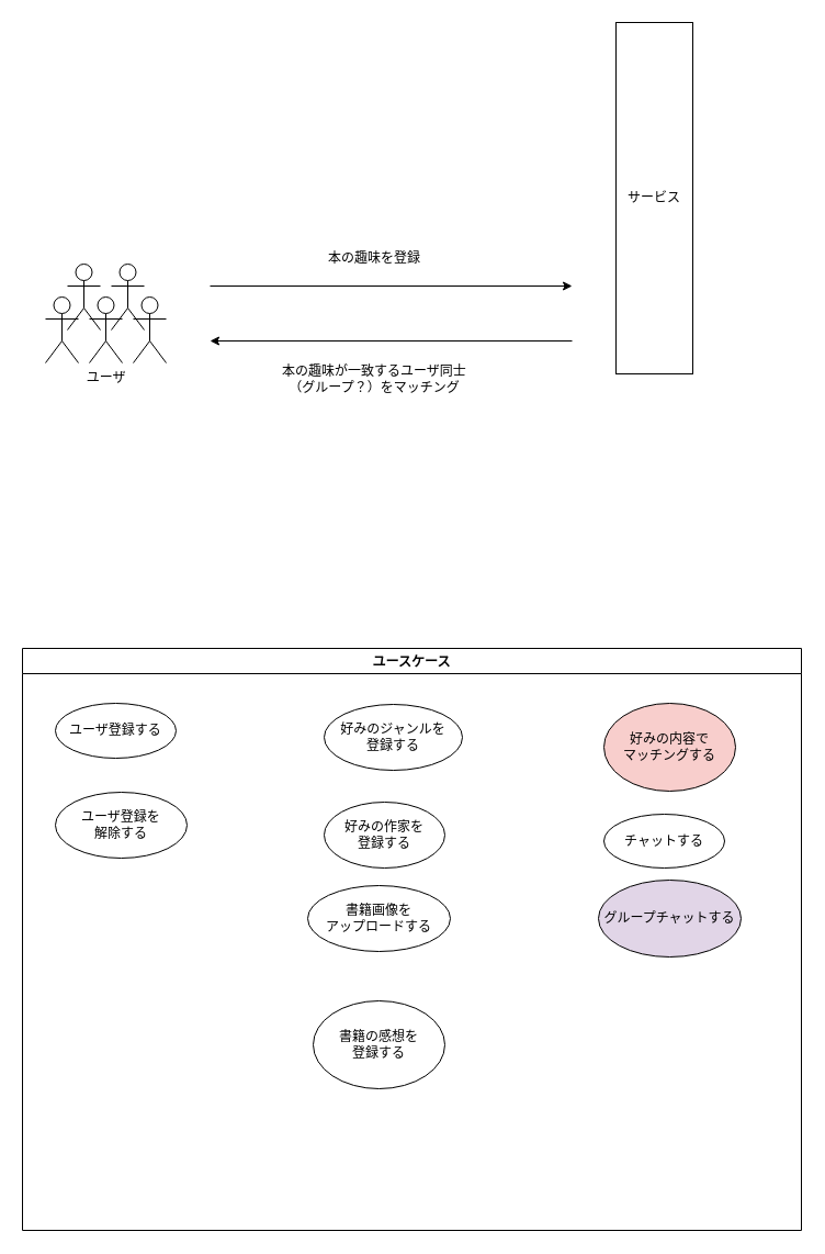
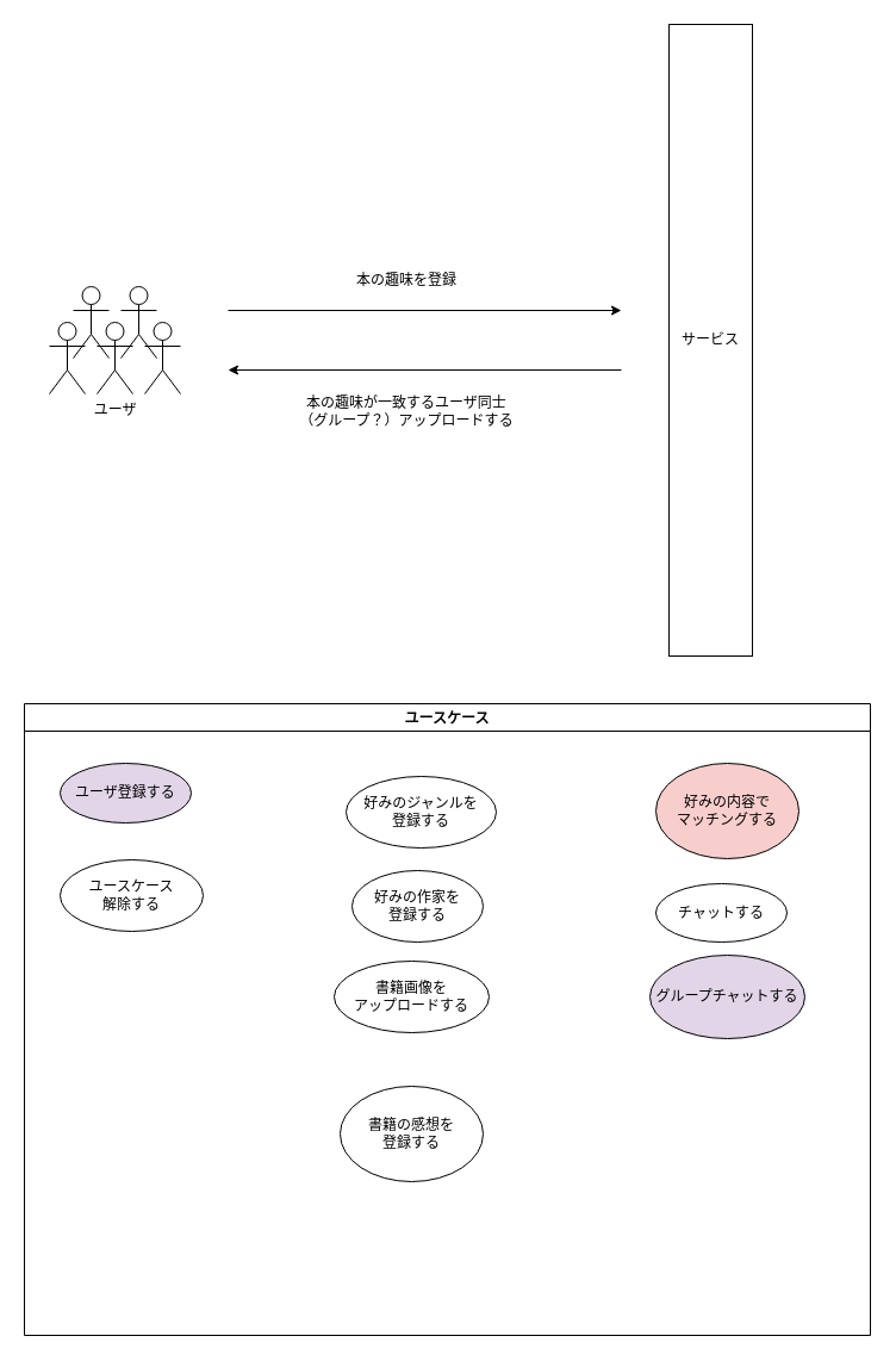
  <mxCell id="0" />
  <mxCell id="1" parent="0" />
- <mxCell id="2" value="サービス" style="rounded=0;whiteSpace=wrap;html=1;" parent="1" vertex="1"><mxGeometry x="561" y="20" width="70" height="320" as="geometry" /></mxCell>
+ <mxCell id="2" value="サービス" style="rounded=0;whiteSpace=wrap;html=1;" parent="1" vertex="1"><mxGeometry x="561" y="20" width="70" height="530" as="geometry" /></mxCell>
  <mxCell id="3" value="" style="group" parent="1" vertex="1" connectable="0"><mxGeometry x="41" y="240" width="110" height="90" as="geometry" /></mxCell>
  <mxCell id="4" value="" style="group" parent="3" vertex="1" connectable="0"><mxGeometry width="110" height="90" as="geometry" /></mxCell>
  <mxCell id="5" value="ユーザ" style="shape=umlActor;verticalLabelPosition=bottom;verticalAlign=top;html=1;outlineConnect=0;" parent="4" vertex="1"><mxGeometry x="40" y="30" width="30" height="60" as="geometry" /></mxCell>
  <mxCell id="6" value="" style="shape=umlActor;verticalLabelPosition=bottom;verticalAlign=top;html=1;outlineConnect=0;" parent="4" vertex="1"><mxGeometry x="60" width="30" height="60" as="geometry" /></mxCell>
  <mxCell id="7" value="" style="shape=umlActor;verticalLabelPosition=bottom;verticalAlign=top;html=1;outlineConnect=0;" parent="4" vertex="1"><mxGeometry x="20" width="30" height="60" as="geometry" /></mxCell>
  <mxCell id="8" value="" style="shape=umlActor;verticalLabelPosition=bottom;verticalAlign=top;html=1;outlineConnect=0;" parent="4" vertex="1"><mxGeometry y="30" width="30" height="60" as="geometry" /></mxCell>
  <mxCell id="9" value="" style="shape=umlActor;verticalLabelPosition=bottom;verticalAlign=top;html=1;outlineConnect=0;" parent="4" vertex="1"><mxGeometry x="80" y="30" width="30" height="60" as="geometry" /></mxCell>
  <mxCell id="10" value="" style="endArrow=classic;html=1;" parent="1" edge="1"><mxGeometry width="50" height="50" relative="1" as="geometry"><mxPoint x="191" y="260" as="sourcePoint" /><mxPoint x="521" y="260" as="targetPoint" /></mxGeometry></mxCell>
  <mxCell id="11" value="本の趣味を登録" style="text;html=1;strokeColor=none;fillColor=none;align=center;verticalAlign=middle;whiteSpace=wrap;rounded=0;" parent="1" vertex="1"><mxGeometry x="271" y="220" width="140" height="30" as="geometry" /></mxCell>
  <mxCell id="12" value="" style="endArrow=classic;html=1;" parent="1" edge="1"><mxGeometry width="50" height="50" relative="1" as="geometry"><mxPoint x="521" y="310" as="sourcePoint" /><mxPoint x="191" y="310" as="targetPoint" /></mxGeometry></mxCell>
- <mxCell id="13" value="本の趣味が一致するユーザ同士（グループ？）をマッチング" style="text;html=1;strokeColor=none;fillColor=none;align=center;verticalAlign=middle;whiteSpace=wrap;rounded=0;" parent="1" vertex="1"><mxGeometry x="246" y="320" width="190" height="50" as="geometry" /></mxCell>
+ <mxCell id="13" value="本の趣味が一致するユーザ同士（グループ？）アップロードする" style="text;html=1;strokeColor=none;fillColor=none;align=center;verticalAlign=middle;whiteSpace=wrap;rounded=0;" parent="1" vertex="1"><mxGeometry x="246" y="320" width="190" height="50" as="geometry" /></mxCell>
  <mxCell id="14" value="ユースケース" style="swimlane;" vertex="1" parent="1"><mxGeometry x="20" y="590" width="710" height="530" as="geometry"><mxRectangle x="90" y="580" width="100" height="23" as="alternateBounds" /></mxGeometry></mxCell>
- <mxCell id="15" value="ユーザ登録する" style="ellipse;whiteSpace=wrap;html=1;" vertex="1" parent="14"><mxGeometry x="30" y="50" width="110" height="50" as="geometry" /></mxCell>
- <mxCell id="16" value="ユーザ登録を&lt;br&gt;解除する" style="ellipse;whiteSpace=wrap;html=1;" vertex="1" parent="14"><mxGeometry x="30" y="131" width="120" height="60" as="geometry" /></mxCell>
+ <mxCell id="15" value="ユーザ登録する" style="ellipse;whiteSpace=wrap;html=1;fillColor=#e1d5e7;" vertex="1" parent="14"><mxGeometry x="30" y="50" width="110" height="50" as="geometry" /></mxCell>
+ <mxCell id="16" value="ユースケース&lt;br&gt;解除する" style="ellipse;whiteSpace=wrap;html=1;" vertex="1" parent="14"><mxGeometry x="30" y="131" width="120" height="60" as="geometry" /></mxCell>
  <mxCell id="17" value="書籍画像を&lt;br&gt;アップロードする" style="ellipse;whiteSpace=wrap;html=1;" vertex="1" parent="14"><mxGeometry x="260" y="216" width="130" height="60" as="geometry" /></mxCell>
- <mxCell id="18" value="好みのジャンルを&lt;br&gt;登録する" style="ellipse;whiteSpace=wrap;html=1;" vertex="1" parent="14"><mxGeometry x="275" y="51" width="126" height="60" as="geometry" /></mxCell>
+ <mxCell id="18" value="好みのジャンルを&lt;br&gt;登録する" style="ellipse;whiteSpace=wrap;html=1;" vertex="1" parent="14"><mxGeometry x="270" y="61" width="126" height="60" as="geometry" /></mxCell>
  <mxCell id="19" value="好みの作家を&lt;br&gt;登録する" style="ellipse;whiteSpace=wrap;html=1;" vertex="1" parent="14"><mxGeometry x="275" y="140" width="110" height="60" as="geometry" /></mxCell>
  <mxCell id="20" value="書籍の感想を&lt;br&gt;登録する" style="ellipse;whiteSpace=wrap;html=1;" vertex="1" parent="14"><mxGeometry x="265" y="321" width="120" height="80" as="geometry" /></mxCell>
  <mxCell id="21" value="チャットする" style="ellipse;whiteSpace=wrap;html=1;" vertex="1" parent="14"><mxGeometry x="530" y="151" width="110" height="49" as="geometry" /></mxCell>
  <mxCell id="22" value="好みの内容で&lt;br&gt;マッチングする" style="ellipse;whiteSpace=wrap;html=1;fillColor=#f8cecc;" vertex="1" parent="14"><mxGeometry x="530" y="50" width="120" height="80" as="geometry" /></mxCell>
  <mxCell id="23" value="グループチャットする" style="ellipse;whiteSpace=wrap;html=1;fillColor=#e1d5e7;" vertex="1" parent="14"><mxGeometry x="525" y="211" width="130" height="70" as="geometry" /></mxCell>
